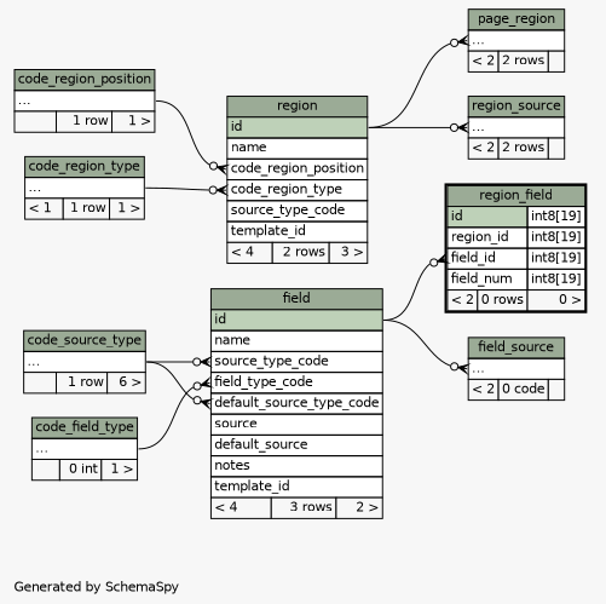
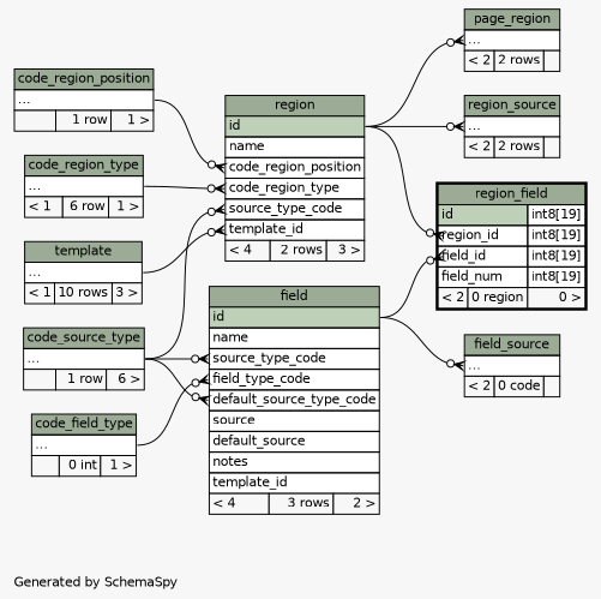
  digraph {
    bgcolor="#f7f7f7"
    fontname=Helvetica
    fontsize=11
    label="\nGenerated by SchemaSpy"
    labeljust=l
    nodesep=0.18
    rankdir=RL
    ranksep=0.46
    node [fontname=Helvetica fontsize=11 shape=plaintext]
    edge [arrowhead=none arrowsize=0.8 arrowtail=crowodot dir=back headport="elipses:e" tailport="elipses:w"]
-   n1 [label=<     <TABLE BORDER="0" CELLBORDER="1" CELLSPACING="0" BGCOLOR="#ffffff">       <TR><TD COLSPAN="3" BGCOLOR="#9bab96" ALIGN="CENTER">code_region_type</TD></TR>       <TR><TD PORT="elipses" COLSPAN="3" ALIGN="LEFT">...</TD></TR>       <TR><TD ALIGN="LEFT" BGCOLOR="#f7f7f7">&lt; 1</TD><TD ALIGN="RIGHT" BGCOLOR="#f7f7f7">1 row</TD><TD ALIGN="RIGHT" BGCOLOR="#f7f7f7">1 &gt;</TD></TR>     </TABLE>>]
+   n1 [label=<     <TABLE BORDER="0" CELLBORDER="1" CELLSPACING="0" BGCOLOR="#ffffff">       <TR><TD COLSPAN="3" BGCOLOR="#9bab96" ALIGN="CENTER">code_region_type</TD></TR>       <TR><TD PORT="elipses" COLSPAN="3" ALIGN="LEFT">...</TD></TR>       <TR><TD ALIGN="LEFT" BGCOLOR="#f7f7f7">&lt; 1</TD><TD ALIGN="RIGHT" BGCOLOR="#f7f7f7">6 row</TD><TD ALIGN="RIGHT" BGCOLOR="#f7f7f7">1 &gt;</TD></TR>     </TABLE>>]
    n2 [label=<     <TABLE BORDER="0" CELLBORDER="1" CELLSPACING="0" BGCOLOR="#ffffff">       <TR><TD COLSPAN="3" BGCOLOR="#9bab96" ALIGN="CENTER">code_source_type</TD></TR>       <TR><TD PORT="elipses" COLSPAN="3" ALIGN="LEFT">...</TD></TR>       <TR><TD ALIGN="LEFT" BGCOLOR="#f7f7f7">  </TD><TD ALIGN="RIGHT" BGCOLOR="#f7f7f7">1 row</TD><TD ALIGN="RIGHT" BGCOLOR="#f7f7f7">6 &gt;</TD></TR>     </TABLE>>]
    n3 [label=<     <TABLE BORDER="0" CELLBORDER="1" CELLSPACING="0" BGCOLOR="#ffffff">       <TR><TD COLSPAN="3" BGCOLOR="#9bab96" ALIGN="CENTER">field</TD></TR>       <TR><TD PORT="id" COLSPAN="3" BGCOLOR="#bed1b8" ALIGN="LEFT">id</TD></TR>       <TR><TD PORT="name" COLSPAN="3" ALIGN="LEFT">name</TD></TR>       <TR><TD PORT="source_type_code" COLSPAN="3" ALIGN="LEFT">source_type_code</TD></TR>       <TR><TD PORT="field_type_code" COLSPAN="3" ALIGN="LEFT">field_type_code</TD></TR>       <TR><TD PORT="default_source_type_code" COLSPAN="3" ALIGN="LEFT">default_source_type_code</TD></TR>       <TR><TD PORT="source" COLSPAN="3" ALIGN="LEFT">source</TD></TR>       <TR><TD PORT="default_source" COLSPAN="3" ALIGN="LEFT">default_source</TD></TR>       <TR><TD PORT="notes" COLSPAN="3" ALIGN="LEFT">notes</TD></TR>       <TR><TD PORT="template_id" COLSPAN="3" ALIGN="LEFT">template_id</TD></TR>       <TR><TD ALIGN="LEFT" BGCOLOR="#f7f7f7">&lt; 4</TD><TD ALIGN="RIGHT" BGCOLOR="#f7f7f7">3 rows</TD><TD ALIGN="RIGHT" BGCOLOR="#f7f7f7">2 &gt;</TD></TR>     </TABLE>>]
    n4 [label=<     <TABLE BORDER="0" CELLBORDER="1" CELLSPACING="0" BGCOLOR="#ffffff">       <TR><TD COLSPAN="3" BGCOLOR="#9bab96" ALIGN="CENTER">code_field_type</TD></TR>       <TR><TD PORT="elipses" COLSPAN="3" ALIGN="LEFT">...</TD></TR>       <TR><TD ALIGN="LEFT" BGCOLOR="#f7f7f7">  </TD><TD ALIGN="RIGHT" BGCOLOR="#f7f7f7">0 int</TD><TD ALIGN="RIGHT" BGCOLOR="#f7f7f7">1 &gt;</TD></TR>     </TABLE>>]
+   n5 [label=<     <TABLE BORDER="0" CELLBORDER="1" CELLSPACING="0" BGCOLOR="#ffffff">       <TR><TD COLSPAN="3" BGCOLOR="#9bab96" ALIGN="CENTER">template</TD></TR>       <TR><TD PORT="elipses" COLSPAN="3" ALIGN="LEFT">...</TD></TR>       <TR><TD ALIGN="LEFT" BGCOLOR="#f7f7f7">&lt; 1</TD><TD ALIGN="RIGHT" BGCOLOR="#f7f7f7">10 rows</TD><TD ALIGN="RIGHT" BGCOLOR="#f7f7f7">3 &gt;</TD></TR>     </TABLE>>]
    n6 [label=<     <TABLE BORDER="0" CELLBORDER="1" CELLSPACING="0" BGCOLOR="#ffffff">       <TR><TD COLSPAN="3" BGCOLOR="#9bab96" ALIGN="CENTER">field_source</TD></TR>       <TR><TD PORT="elipses" COLSPAN="3" ALIGN="LEFT">...</TD></TR>       <TR><TD ALIGN="LEFT" BGCOLOR="#f7f7f7">&lt; 2</TD><TD ALIGN="RIGHT" BGCOLOR="#f7f7f7">0 code</TD><TD ALIGN="RIGHT" BGCOLOR="#f7f7f7">  </TD></TR>     </TABLE>>]
    n7 [label=<     <TABLE BORDER="0" CELLBORDER="1" CELLSPACING="0" BGCOLOR="#ffffff">       <TR><TD COLSPAN="3" BGCOLOR="#9bab96" ALIGN="CENTER">page_region</TD></TR>       <TR><TD PORT="elipses" COLSPAN="3" ALIGN="LEFT">...</TD></TR>       <TR><TD ALIGN="LEFT" BGCOLOR="#f7f7f7">&lt; 2</TD><TD ALIGN="RIGHT" BGCOLOR="#f7f7f7">2 rows</TD><TD ALIGN="RIGHT" BGCOLOR="#f7f7f7">  </TD></TR>     </TABLE>>]
    n8 [label=<     <TABLE BORDER="0" CELLBORDER="1" CELLSPACING="0" BGCOLOR="#ffffff">       <TR><TD COLSPAN="3" BGCOLOR="#9bab96" ALIGN="CENTER">region</TD></TR>       <TR><TD PORT="id" COLSPAN="3" BGCOLOR="#bed1b8" ALIGN="LEFT">id</TD></TR>       <TR><TD PORT="name" COLSPAN="3" ALIGN="LEFT">name</TD></TR>       <TR><TD PORT="code_region_position" COLSPAN="3" ALIGN="LEFT">code_region_position</TD></TR>       <TR><TD PORT="code_region_type" COLSPAN="3" ALIGN="LEFT">code_region_type</TD></TR>       <TR><TD PORT="source_type_code" COLSPAN="3" ALIGN="LEFT">source_type_code</TD></TR>       <TR><TD PORT="template_id" COLSPAN="3" ALIGN="LEFT">template_id</TD></TR>       <TR><TD ALIGN="LEFT" BGCOLOR="#f7f7f7">&lt; 4</TD><TD ALIGN="RIGHT" BGCOLOR="#f7f7f7">2 rows</TD><TD ALIGN="RIGHT" BGCOLOR="#f7f7f7">3 &gt;</TD></TR>     </TABLE>>]
    n9 [label=<     <TABLE BORDER="0" CELLBORDER="1" CELLSPACING="0" BGCOLOR="#ffffff">       <TR><TD COLSPAN="3" BGCOLOR="#9bab96" ALIGN="CENTER">code_region_position</TD></TR>       <TR><TD PORT="elipses" COLSPAN="3" ALIGN="LEFT">...</TD></TR>       <TR><TD ALIGN="LEFT" BGCOLOR="#f7f7f7">  </TD><TD ALIGN="RIGHT" BGCOLOR="#f7f7f7">1 row</TD><TD ALIGN="RIGHT" BGCOLOR="#f7f7f7">1 &gt;</TD></TR>     </TABLE>>]
-   n10 [label=<     <TABLE BORDER="2" CELLBORDER="1" CELLSPACING="0" BGCOLOR="#ffffff">       <TR><TD COLSPAN="3" BGCOLOR="#9bab96" ALIGN="CENTER">region_field</TD></TR>       <TR><TD PORT="id" COLSPAN="2" BGCOLOR="#bed1b8" ALIGN="LEFT">id</TD><TD PORT="id.type" ALIGN="LEFT">int8[19]</TD></TR>       <TR><TD PORT="region_id" COLSPAN="2" ALIGN="LEFT">region_id</TD><TD PORT="region_id.type" ALIGN="LEFT">int8[19]</TD></TR>       <TR><TD PORT="field_id" COLSPAN="2" ALIGN="LEFT">field_id</TD><TD PORT="field_id.type" ALIGN="LEFT">int8[19]</TD></TR>       <TR><TD PORT="field_num" COLSPAN="2" ALIGN="LEFT">field_num</TD><TD PORT="field_num.type" ALIGN="LEFT">int8[19]</TD></TR>       <TR><TD ALIGN="LEFT" BGCOLOR="#f7f7f7">&lt; 2</TD><TD ALIGN="RIGHT" BGCOLOR="#f7f7f7">0 rows</TD><TD ALIGN="RIGHT" BGCOLOR="#f7f7f7">0 &gt;</TD></TR>     </TABLE>>]
+   n10 [label=<     <TABLE BORDER="2" CELLBORDER="1" CELLSPACING="0" BGCOLOR="#ffffff">       <TR><TD COLSPAN="3" BGCOLOR="#9bab96" ALIGN="CENTER">region_field</TD></TR>       <TR><TD PORT="id" COLSPAN="2" BGCOLOR="#bed1b8" ALIGN="LEFT">id</TD><TD PORT="id.type" ALIGN="LEFT">int8[19]</TD></TR>       <TR><TD PORT="region_id" COLSPAN="2" ALIGN="LEFT">region_id</TD><TD PORT="region_id.type" ALIGN="LEFT">int8[19]</TD></TR>       <TR><TD PORT="field_id" COLSPAN="2" ALIGN="LEFT">field_id</TD><TD PORT="field_id.type" ALIGN="LEFT">int8[19]</TD></TR>       <TR><TD PORT="field_num" COLSPAN="2" ALIGN="LEFT">field_num</TD><TD PORT="field_num.type" ALIGN="LEFT">int8[19]</TD></TR>       <TR><TD ALIGN="LEFT" BGCOLOR="#f7f7f7">&lt; 2</TD><TD ALIGN="RIGHT" BGCOLOR="#f7f7f7">0 region</TD><TD ALIGN="RIGHT" BGCOLOR="#f7f7f7">0 &gt;</TD></TR>     </TABLE>>]
    n11 [label=<     <TABLE BORDER="0" CELLBORDER="1" CELLSPACING="0" BGCOLOR="#ffffff">       <TR><TD COLSPAN="3" BGCOLOR="#9bab96" ALIGN="CENTER">region_source</TD></TR>       <TR><TD PORT="elipses" COLSPAN="3" ALIGN="LEFT">...</TD></TR>       <TR><TD ALIGN="LEFT" BGCOLOR="#f7f7f7">&lt; 2</TD><TD ALIGN="RIGHT" BGCOLOR="#f7f7f7">2 rows</TD><TD ALIGN="RIGHT" BGCOLOR="#f7f7f7">  </TD></TR>     </TABLE>>]
    n3 -> n2 [tailport="default_source_type_code:w"]
    n3 -> n2 [tailport="source_type_code:w"]
    n3 -> n4 [tailport="field_type_code:w"]
    n6 -> n3 [headport="id:e"]
    n7 -> n8 [headport="id:e"]
    n8 -> n1 [tailport="code_region_type:w"]
+   n8 -> n2 [tailport="source_type_code:w"]
+   n8 -> n5 [tailport="template_id:w"]
    n8 -> n9 [tailport="code_region_position:w"]
    n10 -> n3 [headport="id:e" tailport="field_id:w"]
+   n10 -> n8 [headport="id:e" tailport="region_id:w"]
    n11 -> n8 [headport="id:e"]
  }
